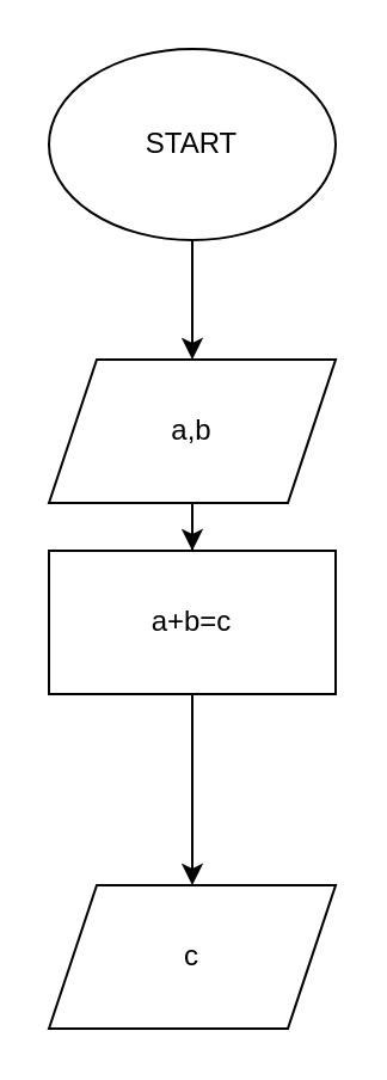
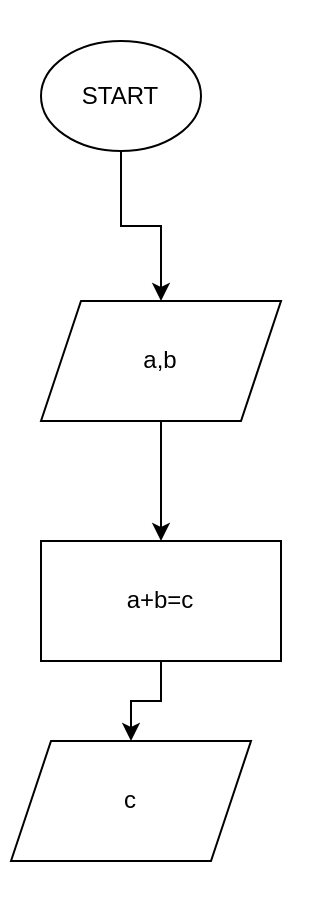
  <mxCell id="0" />
  <mxCell id="1" parent="0" />
  <mxCell id="2" style="edgeStyle=orthogonalEdgeStyle;rounded=0;orthogonalLoop=1;jettySize=auto;html=1;entryX=0.5;entryY=0;entryDx=0;entryDy=0;" edge="1" parent="1" source="3" target="5"><mxGeometry relative="1" as="geometry" /></mxCell>
- <mxCell id="3" value="START" style="ellipse;whiteSpace=wrap;html=1;" vertex="1" parent="1"><mxGeometry x="20" y="20" width="120" height="80" as="geometry" /></mxCell>
+ <mxCell id="3" value="START" style="ellipse;whiteSpace=wrap;html=1;" vertex="1" parent="1"><mxGeometry x="20" y="20" width="80" height="55" as="geometry" /></mxCell>
  <mxCell id="4" style="edgeStyle=orthogonalEdgeStyle;rounded=0;orthogonalLoop=1;jettySize=auto;html=1;entryX=0.5;entryY=0;entryDx=0;entryDy=0;" edge="1" parent="1" source="5" target="7"><mxGeometry relative="1" as="geometry" /></mxCell>
  <mxCell id="5" value="a,b" style="shape=parallelogram;perimeter=parallelogramPerimeter;whiteSpace=wrap;html=1;fixedSize=1;" vertex="1" parent="1"><mxGeometry x="20" y="150" width="120" height="60" as="geometry" /></mxCell>
  <mxCell id="6" style="edgeStyle=orthogonalEdgeStyle;rounded=0;orthogonalLoop=1;jettySize=auto;html=1;entryX=0.5;entryY=0;entryDx=0;entryDy=0;" edge="1" parent="1" source="7" target="8"><mxGeometry relative="1" as="geometry" /></mxCell>
- <mxCell id="7" value="a+b=c" style="rounded=0;whiteSpace=wrap;html=1;" vertex="1" parent="1"><mxGeometry x="20" y="230" width="120" height="60" as="geometry" /></mxCell>
- <mxCell id="8" value="c" style="shape=parallelogram;perimeter=parallelogramPerimeter;whiteSpace=wrap;html=1;fixedSize=1;" vertex="1" parent="1"><mxGeometry x="20" y="370" width="120" height="60" as="geometry" /></mxCell>
+ <mxCell id="7" value="a+b=c" style="rounded=0;whiteSpace=wrap;html=1;" vertex="1" parent="1"><mxGeometry x="20" y="270" width="120" height="60" as="geometry" /></mxCell>
+ <mxCell id="8" value="c" style="shape=parallelogram;perimeter=parallelogramPerimeter;whiteSpace=wrap;html=1;fixedSize=1;" vertex="1" parent="1"><mxGeometry x="5" y="370" width="120" height="60" as="geometry" /></mxCell>
